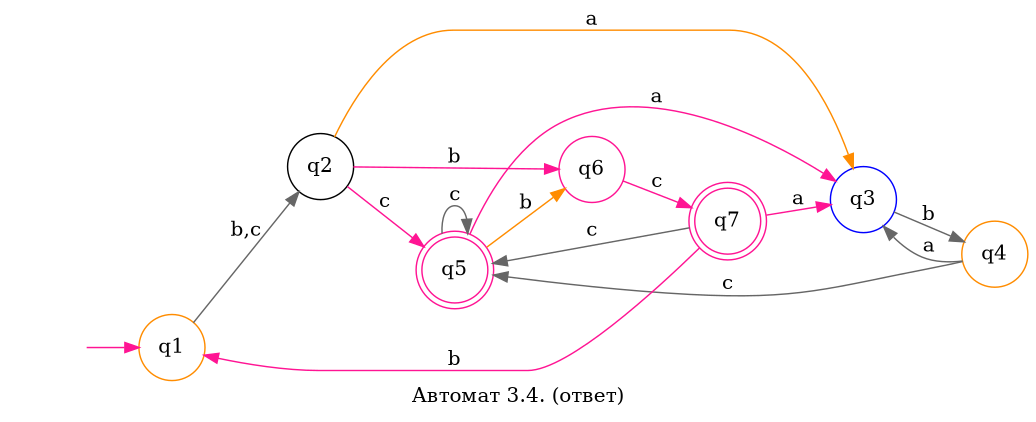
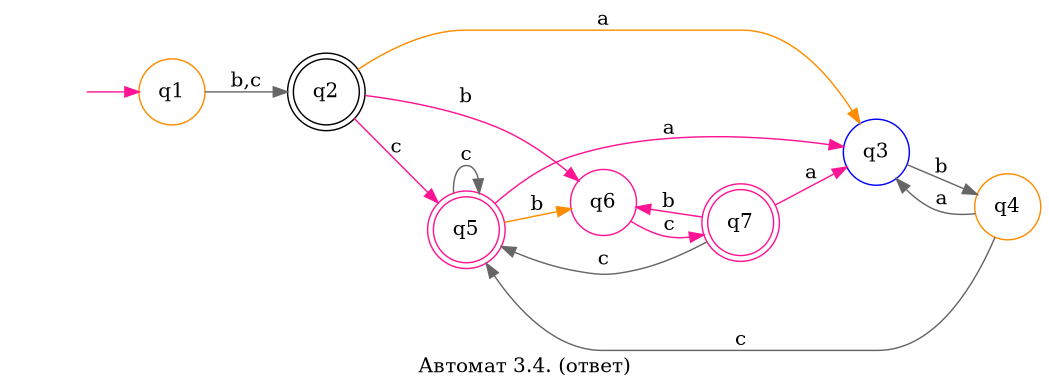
  digraph {
    label="Автомат 3.4. (ответ)"
    rankdir=LR
    node [color=darkorange shape=circle]
    edge [color=deeppink]
    "" [shape=none]
    q1
-   q2 [color=black]
+   q2 [color=black shape=doublecircle]
    q5 [color=deeppink shape=doublecircle]
    q3 [color=blue]
    q6 [color=deeppink]
    q4
    q7 [color=deeppink shape=doublecircle]
    "" -> q1
    q1 -> q2 [color=gray40 label="b,c"]
    q2 -> q5 [label=c]
    q2 -> q3 [color=darkorange label=a]
    q2 -> q6 [label=b]
    q5 -> q5 [color=gray40 label=c]
    q5 -> q3 [label=a]
    q5 -> q6 [color=darkorange label=b]
    q3 -> q4 [color=gray40 label=b]
    q6 -> q7 [label=c]
    q4 -> q5 [color=gray40 label=c]
    q4 -> q3 [color=gray40 label=a]
    q7 -> q5 [color=gray40 label=c]
    q7 -> q3 [label=a]
-   q7 -> q1 [label=b]
+   q7 -> q6 [label=b]
  }
